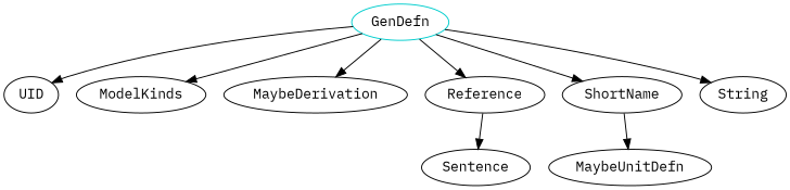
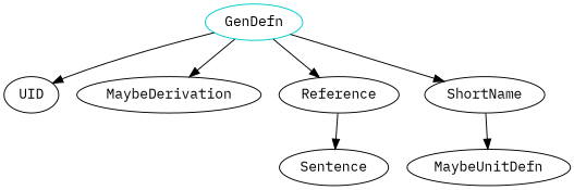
  digraph {
    fontname="IBM Plex Mono"
    node [fontname="IBM Plex Mono"]
    edge [fontname="IBM Plex Mono"]
    n1 [color=cyan3 label=GenDefn shape=oval]
    UID
-   ModelKinds
    MaybeDerivation
    Reference
    ShortName
-   String
    Sentence
    MaybeUnitDefn
    n1 -> UID
-   n1 -> ModelKinds
    n1 -> MaybeDerivation
    n1 -> Reference
    n1 -> ShortName
-   n1 -> String
    Reference -> Sentence
    ShortName -> MaybeUnitDefn
  }
